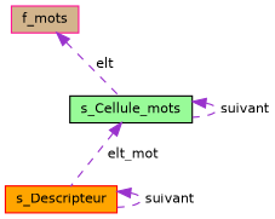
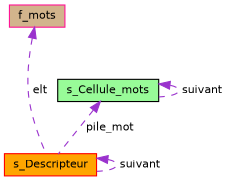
  digraph {
    node [fontname=Helvetica fontsize=10 shape=record style=filled]
    edge [color=darkorchid3 dir=back fontname=Helvetica fontsize=10 labelfontname=Helvetica labelfontsize=10 style=dashed]
    n1 [color=red fillcolor=orange fontcolor=black height=0.2 label=s_Descripteur width=0.4]
    n2 [color=black fillcolor=palegreen height=0.2 label=s_Cellule_mots width=0.4]
    n3 [color=deeppink fillcolor=tan height=0.2 label=f_mots width=0.4]
    n1 -> n1 [label=" suivant"]
-   n2 -> n1 [label=" elt_mot"]
+   n2 -> n1 [label=" pile_mot"]
    n2 -> n2 [label=" suivant"]
-   n3 -> n2 [label=" elt"]
+   n3 -> n1 [label=" elt"]
  }
